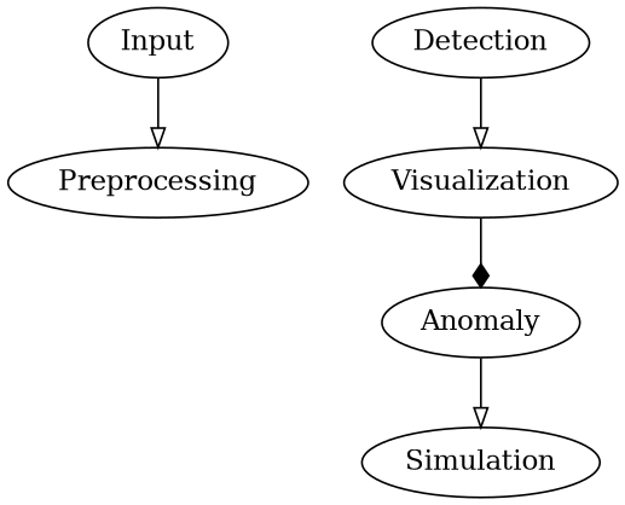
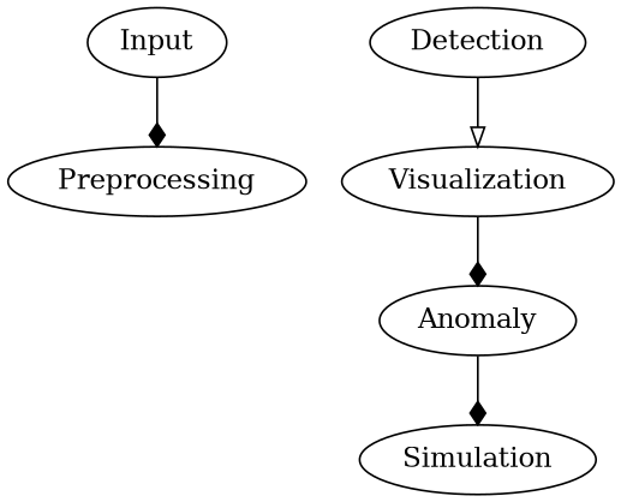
  digraph {
    edge [arrowhead=diamond]
    Input
    Preprocessing
    Detection
    Visualization
    Anomaly
    Simulation
-   Input -> Preprocessing [arrowhead=onormal]
+   Input -> Preprocessing
    Detection -> Visualization [arrowhead=onormal]
    Visualization -> Anomaly
-   Anomaly -> Simulation [arrowhead=onormal]
+   Anomaly -> Simulation
  }
